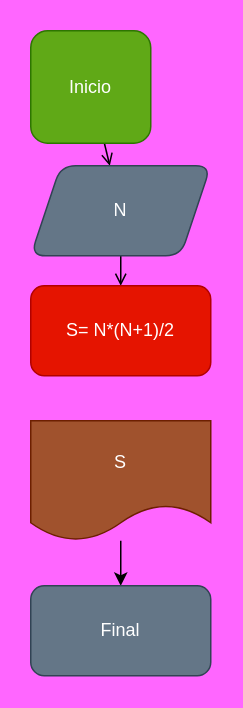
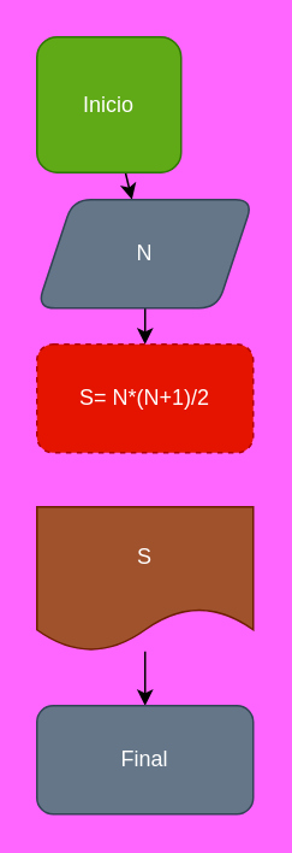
  <mxCell id="0" />
  <mxCell id="1" parent="0" />
- <mxCell id="2" value="" style="edgeStyle=none;html=1;endArrow=open;" edge="1" parent="1" source="3" target="5"><mxGeometry relative="1" as="geometry" /></mxCell>
+ <mxCell id="2" value="" style="edgeStyle=none;html=1;" edge="1" parent="1" source="3" target="5"><mxGeometry relative="1" as="geometry" /></mxCell>
  <mxCell id="3" value="Inicio" style="rounded=1;whiteSpace=wrap;html=1;fillColor=#60a917;fontColor=#ffffff;strokeColor=#2D7600;" vertex="1" parent="1"><mxGeometry x="20" y="20" width="80" height="75" as="geometry" /></mxCell>
- <mxCell id="4" value="" style="edgeStyle=none;html=1;endArrow=open;" edge="1" parent="1" source="5" target="6"><mxGeometry relative="1" as="geometry" /></mxCell>
+ <mxCell id="4" value="" style="edgeStyle=none;html=1;" edge="1" parent="1" source="5" target="6"><mxGeometry relative="1" as="geometry" /></mxCell>
  <mxCell id="5" value="N" style="shape=parallelogram;perimeter=parallelogramPerimeter;whiteSpace=wrap;html=1;fixedSize=1;rounded=1;fillColor=#647687;fontColor=#ffffff;strokeColor=#314354;" vertex="1" parent="1"><mxGeometry x="20" y="110" width="120" height="60" as="geometry" /></mxCell>
- <mxCell id="6" value="S= N*(N+1)/2" style="whiteSpace=wrap;html=1;fillColor=#e51400;strokeColor=#B20000;fontColor=#ffffff;rounded=1;" vertex="1" parent="1"><mxGeometry x="20" y="190" width="120" height="60" as="geometry" /></mxCell>
+ <mxCell id="6" value="S= N*(N+1)/2" style="whiteSpace=wrap;html=1;fillColor=#e51400;strokeColor=#B20000;fontColor=#ffffff;rounded=1;dashed=1;" vertex="1" parent="1"><mxGeometry x="20" y="190" width="120" height="60" as="geometry" /></mxCell>
  <mxCell id="7" value="" style="edgeStyle=none;html=1;" edge="1" parent="1" source="8"><mxGeometry relative="1" as="geometry"><mxPoint x="80" y="390" as="targetPoint" /><Array as="points"><mxPoint x="80" y="360" /></Array></mxGeometry></mxCell>
  <mxCell id="8" value="S" style="shape=document;whiteSpace=wrap;html=1;boundedLbl=1;fillColor=#a0522d;strokeColor=#6D1F00;fontColor=#ffffff;rounded=1;" vertex="1" parent="1"><mxGeometry x="20" y="280" width="120" height="80" as="geometry" /></mxCell>
  <mxCell id="9" value="Final" style="rounded=1;whiteSpace=wrap;html=1;fillColor=#647687;strokeColor=#314354;fontColor=#ffffff;" vertex="1" parent="1"><mxGeometry x="20" y="390" width="120" height="60" as="geometry" /></mxCell>
